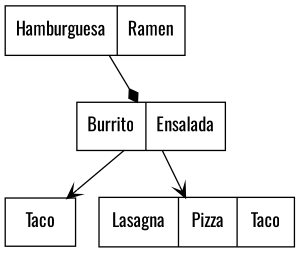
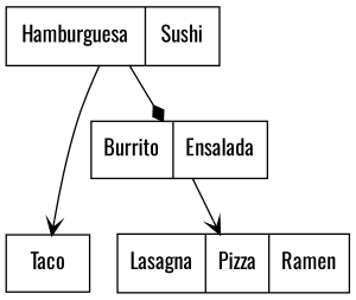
  digraph {
    fontname=Oswald
    node [fontname=Oswald shape=record]
    edge [arrowhead=vee fontname=Oswald]
-   n1 [label="Hamburguesa | Ramen"]
+   n1 [label="Hamburguesa | Sushi"]
    n2 [label="Burrito | Ensalada"]
    n3 [label=Taco]
-   n4 [label="Lasagna | Pizza | Taco"]
+   n4 [label="Lasagna | Pizza | Ramen"]
    n1 -> n2 [arrowhead=diamond]
-   n2 -> n3
+   n1 -> n3
    n2 -> n4
  }
